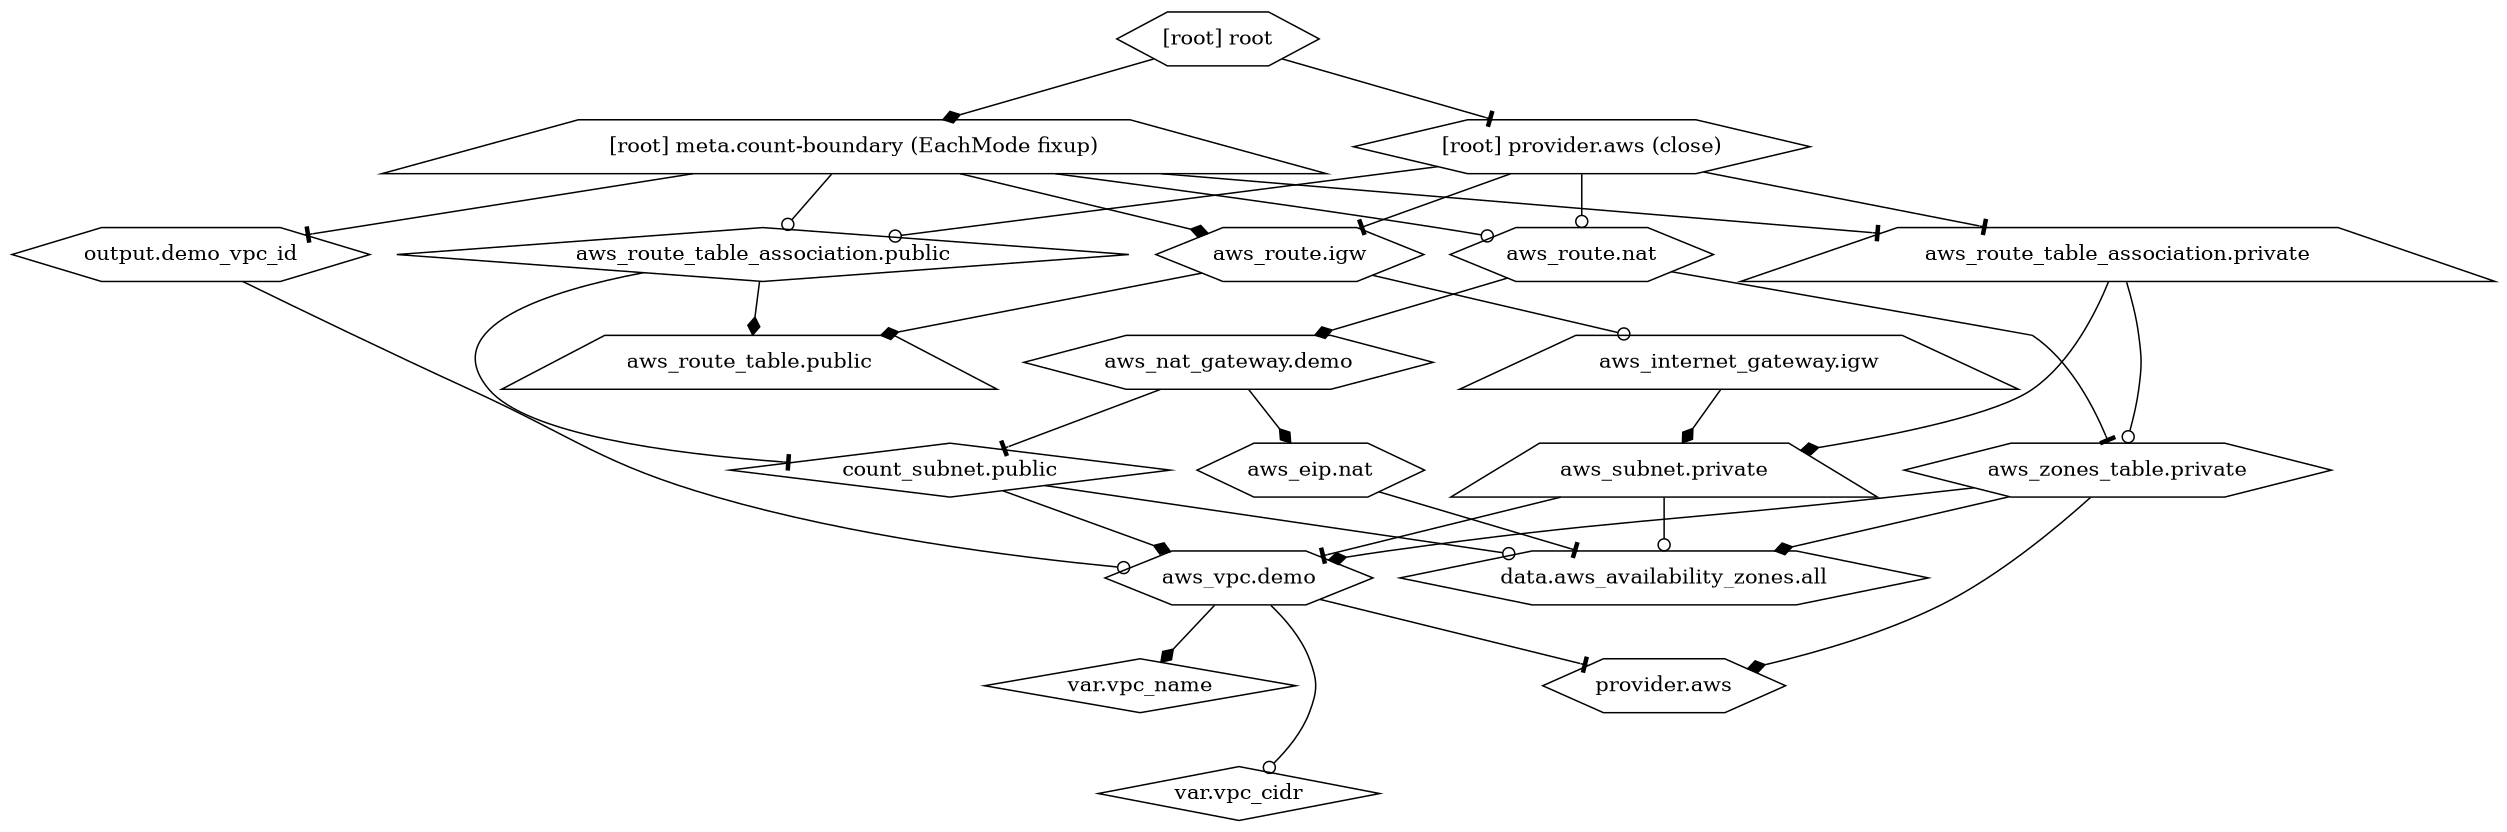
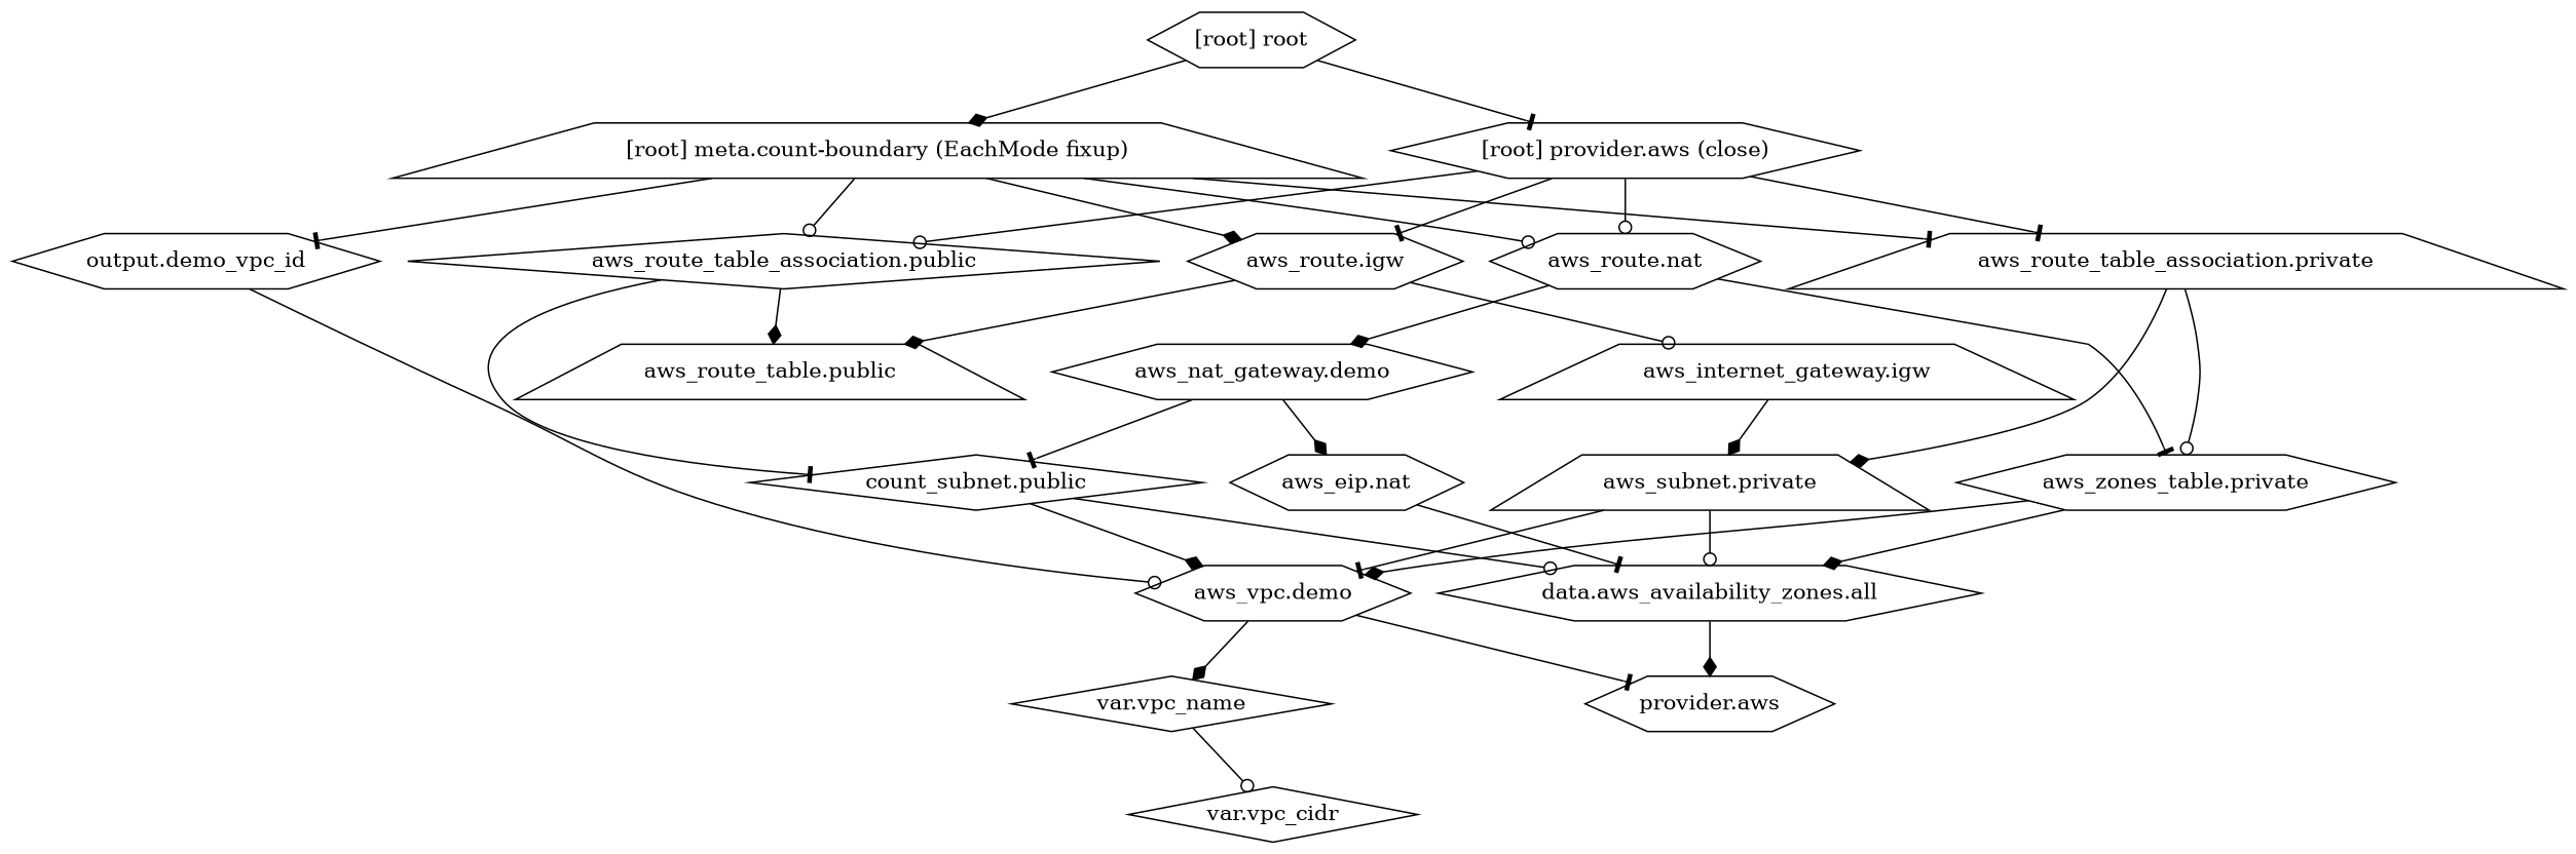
  digraph {
    compound=true
    newrank=true
    node [shape=hexagon]
    edge [arrowhead=diamond]
    n1 [label="aws_eip.nat"]
    n2 [label="data.aws_availability_zones.all"]
    n3 [label="aws_internet_gateway.igw" shape=trapezium]
    n4 [label="aws_vpc.demo"]
    n5 [label="aws_nat_gateway.demo"]
    n6 [label="count_subnet.public" shape=diamond]
    n7 [label="aws_route.igw"]
    n8 [label="aws_route_table.public" shape=trapezium]
    n9 [label="aws_route.nat"]
    n10 [label="aws_zones_table.private"]
    n11 [label="aws_route_table_association.private" shape=trapezium]
    n12 [label="aws_subnet.private" shape=trapezium]
    n13 [label="aws_route_table_association.public" shape=diamond]
    n14 [label="provider.aws"]
    n15 [label="var.vpc_cidr" shape=diamond]
    n16 [label="var.vpc_name" shape=diamond]
    n17 [label="output.demo_vpc_id"]
    "[root] meta.count-boundary (EachMode fixup)" [shape=trapezium]
    "[root] provider.aws (close)"
    "[root] root"
    subgraph sub_1 {
      n1
      n2
      n3
      n4
      n5
      n6
      n7
      n8
      n9
      n10
      n11
      n12
      n13
      n14
      n15
      n16
      n17
      "[root] meta.count-boundary (EachMode fixup)"
      "[root] provider.aws (close)"
      "[root] root"
    }
    n1 -> n2 [arrowhead=tee]
-   n10 -> n14
+   n2 -> n14
    n3 -> n12
    n4 -> n14 [arrowhead=tee]
-   n4 -> n15 [arrowhead=odot]
+   n16 -> n15 [arrowhead=odot]
    n4 -> n16
    n5 -> n1
    n5 -> n6 [arrowhead=tee]
    n6 -> n2 [arrowhead=odot]
    n6 -> n4
    n7 -> n3 [arrowhead=odot]
    n7 -> n8
    n9 -> n5
    n9 -> n10 [arrowhead=tee]
    n10 -> n2
    n10 -> n4
    n11 -> n10 [arrowhead=odot]
    n11 -> n12
    n12 -> n2 [arrowhead=odot]
    n12 -> n4 [arrowhead=tee]
    n13 -> n6 [arrowhead=tee]
    n13 -> n8
    n17 -> n4 [arrowhead=odot]
    "[root] meta.count-boundary (EachMode fixup)" -> n7
    "[root] meta.count-boundary (EachMode fixup)" -> n9 [arrowhead=odot]
    "[root] meta.count-boundary (EachMode fixup)" -> n11 [arrowhead=tee]
    "[root] meta.count-boundary (EachMode fixup)" -> n13 [arrowhead=odot]
    "[root] meta.count-boundary (EachMode fixup)" -> n17 [arrowhead=tee]
    "[root] provider.aws (close)" -> n7 [arrowhead=tee]
    "[root] provider.aws (close)" -> n9 [arrowhead=odot]
    "[root] provider.aws (close)" -> n11 [arrowhead=tee]
    "[root] provider.aws (close)" -> n13 [arrowhead=odot]
    "[root] root" -> "[root] meta.count-boundary (EachMode fixup)"
    "[root] root" -> "[root] provider.aws (close)" [arrowhead=tee]
  }
